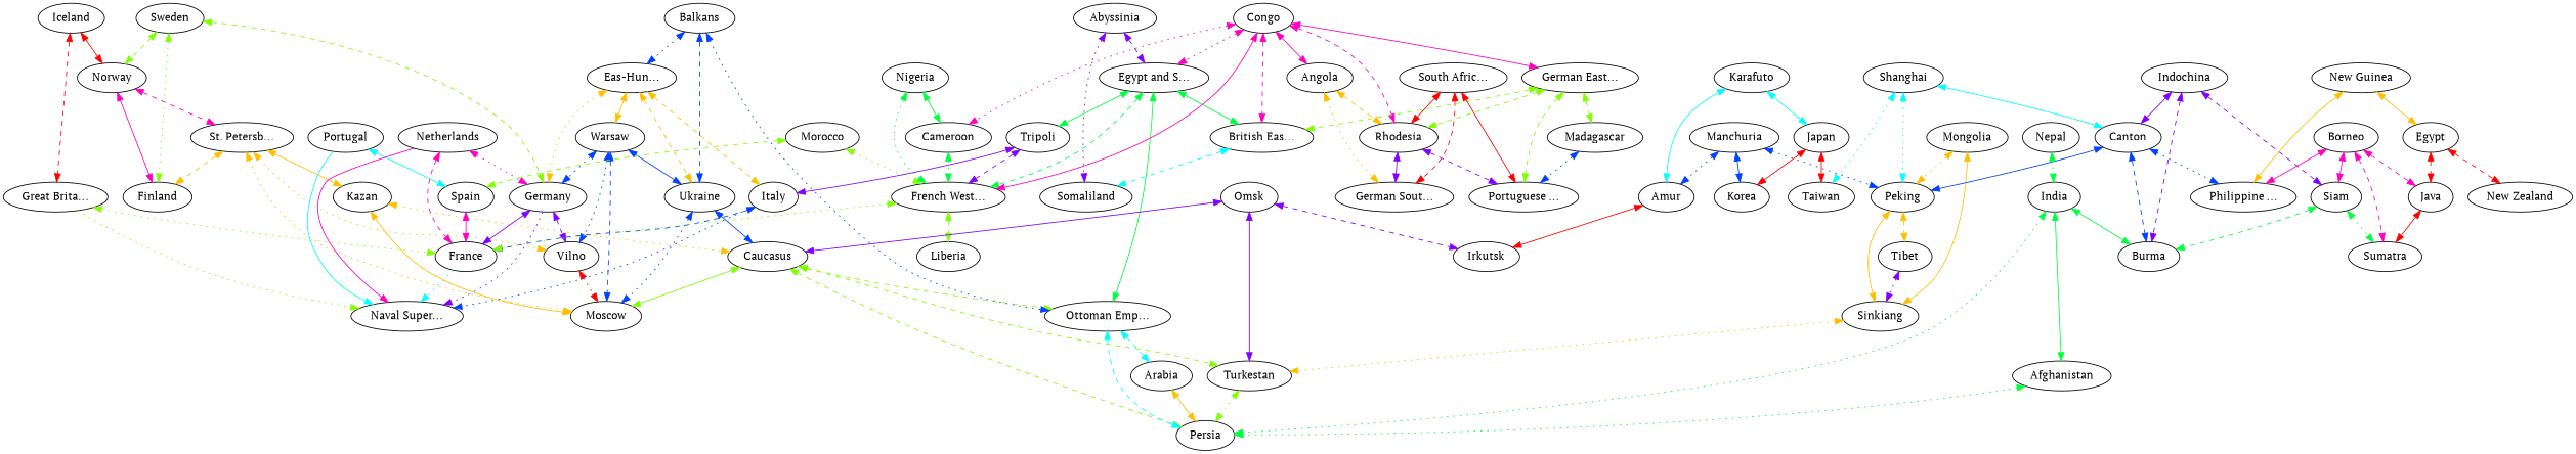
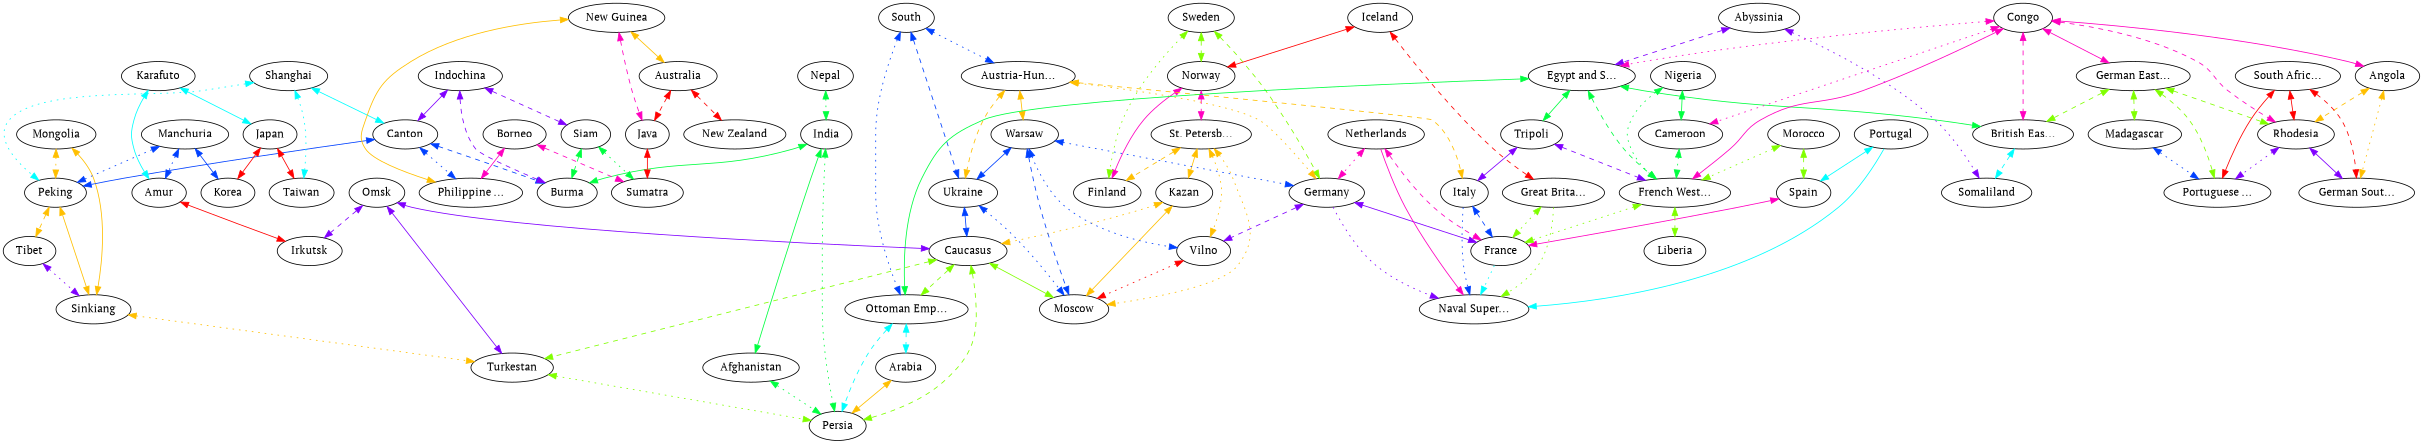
  graph {
    fontname="PT Serif"
    node [fontname="PT Serif"]
    edge [color="0.125,1,1" dir=both fontname="PT Serif" style=solid]
    n1 [label=Iceland]
    n2 [label="Great Brita..."]
    n3 [label=Norway]
    n4 [label=France]
    n5 [label="Naval Super..."]
    n6 [label=Finland]
    n7 [label="St. Petersb..."]
    n8 [label=Vilno]
    n9 [label=Moscow]
    n10 [label=Kazan]
    n11 [label=Sweden]
    n12 [label=Germany]
    n13 [label=Spain]
    n14 [label=Portugal]
-   n15 [label="Eas-Hun..."]
+   n15 [label="Austria-Hun..."]
    n16 [label=Italy]
    n17 [label=Warsaw]
    n18 [label=Ukraine]
    n19 [label=Caucasus]
    n20 [label=Netherlands]
-   n21 [label=Balkans]
+   n21 [label=South]
    n22 [label="Ottoman Emp..."]
    n23 [label=Arabia]
    n24 [label=Persia]
    n25 [label=Morocco]
    n26 [label="French West..."]
    n27 [label=Liberia]
    n28 [label=Tripoli]
    n29 [label=Nigeria]
    n30 [label=Cameroon]
    n31 [label="Egypt and S..."]
    n32 [label="British Eas..."]
    n33 [label=Somaliland]
    n34 [label=Abyssinia]
    n35 [label=Congo]
    n36 [label=Angola]
    n37 [label=Rhodesia]
    n38 [label="German East..."]
    n39 [label="German Sout..."]
    n40 [label="Portuguese ..."]
    n41 [label=Madagascar]
    n42 [label="South Afric..."]
    n43 [label=Afghanistan]
    n44 [label=Turkestan]
    n45 [label=Omsk]
    n46 [label=Irkutsk]
    n47 [label=Amur]
    n48 [label=Sinkiang]
    n49 [label=Tibet]
    n50 [label=Mongolia]
    n51 [label=Peking]
    n52 [label=Canton]
    n53 [label=Burma]
    n54 [label="Philippine ..."]
    n55 [label=Shanghai]
    n56 [label=Taiwan]
    n57 [label=Manchuria]
    n58 [label=Korea]
    n59 [label=India]
    n60 [label=Nepal]
    n61 [label=Siam]
    n62 [label=Sumatra]
    n63 [label=Indochina]
    n64 [label=Japan]
    n65 [label=Karafuto]
    n66 [label=Borneo]
    n67 [label=Java]
    n68 [label="New Guinea"]
-   n69 [label=Egypt]
+   n69 [label=Australia]
    n70 [label="New Zealand"]
    n1 -- n2 [color="1,1,1" style=dashed]
    n1 -- n3 [color="1,1,1"]
    n2 -- n4 [color="0.25,1,1" style=dotted]
    n2 -- n5 [color="0.25,1,1" dir=forward style=dotted]
    n3 -- n6 [color="0.875,1,1"]
    n3 -- n7 [color="0.875,1,1" style=dashed]
    n4 -- n5 [color="0.5,1,1" dir=forward style=dotted]
    n7 -- n6 [style=dashed]
    n7 -- n8 [style=dotted]
    n7 -- n9 [style=dotted]
    n7 -- n10
    n8 -- n9 [color="1,1,1" style=dotted]
    n10 -- n9
    n10 -- n19 [style=dotted]
    n11 -- n3 [color="0.25,1,1" style=dashed]
    n11 -- n6 [color="0.25,1,1" style=dotted]
    n11 -- n12 [color="0.25,1,1" style=dashed]
    n12 -- n4 [color="0.75,1,1"]
    n12 -- n5 [color="0.75,1,1" dir=forward style=dotted]
    n12 -- n8 [color="0.75,1,1" style=dashed]
    n13 -- n4 [color="0.875,1,1"]
    n14 -- n5 [color="0.5,1,1" dir=forward]
    n14 -- n13 [color="0.5,1,1"]
    n15 -- n12 [style=dotted]
    n15 -- n16 [style=dashed]
    n15 -- n17
    n15 -- n18 [style=dashed]
    n16 -- n4 [color="0.625,1,1" style=dashed]
    n16 -- n5 [color="0.625,1,1" dir=forward style=dotted]
    n17 -- n8 [color="0.625,1,1" style=dotted]
    n17 -- n9 [color="0.625,1,1" style=dashed]
    n17 -- n12 [color="0.625,1,1" style=dotted]
    n17 -- n18 [color="0.625,1,1"]
    n18 -- n9 [color="0.625,1,1" style=dotted]
    n18 -- n19 [color="0.625,1,1"]
    n19 -- n9 [color="0.25,1,1"]
    n19 -- n22 [color="0.25,1,1" style=dashed]
    n19 -- n24 [color="0.25,1,1" style=dashed]
    n19 -- n44 [color="0.25,1,1" style=dashed]
    n20 -- n4 [color="0.875,1,1" style=dashed]
    n20 -- n5 [color="0.875,1,1" dir=forward]
    n20 -- n12 [color="0.875,1,1" style=dotted]
    n21 -- n15 [color="0.625,1,1" style=dotted]
    n21 -- n18 [color="0.625,1,1" style=dashed]
    n21 -- n22 [color="0.625,1,1" style=dotted]
    n22 -- n23 [color="0.5,1,1" style=dashed]
    n22 -- n24 [color="0.5,1,1" style=dashed]
    n23 -- n24
    n25 -- n13 [color="0.25,1,1" style=dashed]
    n25 -- n26 [color="0.25,1,1" style=dotted]
    n26 -- n4 [color="0.25,1,1" style=dotted]
    n26 -- n27 [color="0.25,1,1" style=dashed]
    n28 -- n16 [color="0.75,1,1"]
    n28 -- n26 [color="0.75,1,1" style=dashed]
    n29 -- n26 [color="0.375,1,1" style=dotted]
    n29 -- n30 [color="0.375,1,1"]
    n30 -- n26 [color="0.375,1,1" style=dotted]
    n31 -- n22 [color="0.375,1,1"]
    n31 -- n26 [color="0.375,1,1" style=dashed]
    n31 -- n28 [color="0.375,1,1"]
    n31 -- n32 [color="0.375,1,1"]
    n32 -- n33 [color="0.5,1,1" style=dashed]
    n34 -- n31 [color="0.75,1,1" style=dashed]
    n34 -- n33 [color="0.75,1,1" style=dotted]
    n35 -- n26 [color="0.875,1,1"]
    n35 -- n30 [color="0.875,1,1" style=dotted]
    n35 -- n31 [color="0.875,1,1" style=dotted]
    n35 -- n32 [color="0.875,1,1" style=dashed]
    n35 -- n36 [color="0.875,1,1"]
    n35 -- n37 [color="0.875,1,1" style=dashed]
    n35 -- n38 [color="0.875,1,1"]
    n36 -- n37 [style=dashed]
    n36 -- n39 [style=dotted]
    n37 -- n39 [color="0.75,1,1"]
-   n37 -- n40 [color="0.75,1,1" style=dashed]
+   n37 -- n40 [color="0.75,1,1" style=dotted]
    n38 -- n32 [color="0.25,1,1" style=dashed]
    n38 -- n37 [color="0.25,1,1" style=dashed]
    n38 -- n40 [color="0.25,1,1" style=dashed]
    n38 -- n41 [color="0.25,1,1" style=dashed]
    n41 -- n40 [color="0.625,1,1" style=dotted]
    n42 -- n37 [color="1,1,1"]
    n42 -- n39 [color="1,1,1" style=dashed]
    n42 -- n40 [color="1,1,1"]
    n43 -- n24 [color="0.375,1,1" style=dotted]
    n44 -- n24 [color="0.25,1,1" style=dotted]
    n45 -- n19 [color="0.75,1,1"]
    n45 -- n44 [color="0.75,1,1"]
    n45 -- n46 [color="0.75,1,1" style=dashed]
    n47 -- n46 [color="1,1,1"]
    n48 -- n44 [style=dotted]
    n49 -- n48 [color="0.75,1,1" style=dotted]
    n50 -- n48
    n50 -- n51 [style=dotted]
    n51 -- n48
    n51 -- n49 [style=dashed]
    n52 -- n51 [color="0.625,1,1"]
    n52 -- n53 [color="0.625,1,1" style=dashed]
    n52 -- n54 [color="0.625,1,1" style=dotted]
    n55 -- n51 [color="0.5,1,1" style=dotted]
    n55 -- n52 [color="0.5,1,1"]
    n55 -- n56 [color="0.5,1,1" style=dotted]
    n57 -- n47 [color="0.625,1,1" style=dotted]
    n57 -- n51 [color="0.625,1,1" style=dotted]
    n57 -- n58 [color="0.625,1,1"]
    n59 -- n24 [color="0.375,1,1" style=dotted]
    n59 -- n43 [color="0.375,1,1"]
    n59 -- n53 [color="0.375,1,1"]
    n60 -- n59 [color="0.375,1,1" style=dotted]
    n61 -- n53 [color="0.375,1,1" style=dashed]
    n61 -- n62 [color="0.375,1,1" style=dotted]
    n63 -- n52 [color="0.75,1,1"]
    n63 -- n53 [color="0.75,1,1" style=dashed]
    n63 -- n61 [color="0.75,1,1" style=dashed]
    n64 -- n56 [color="1,1,1"]
    n64 -- n58 [color="1,1,1"]
    n65 -- n47 [color="0.5,1,1"]
    n65 -- n64 [color="0.5,1,1"]
    n66 -- n54 [color="0.875,1,1"]
-   n66 -- n61 [color="0.875,1,1"]
    n66 -- n62 [color="0.875,1,1" style=dashed]
-   n66 -- n67 [color="0.875,1,1" style=dashed]
+   n68 -- n67 [color="0.875,1,1" style=dashed]
    n67 -- n62 [color="1,1,1"]
    n68 -- n54
    n68 -- n69
    n69 -- n67 [color="1,1,1" style=dashed]
    n69 -- n70 [color="1,1,1" style=dashed]
  }
